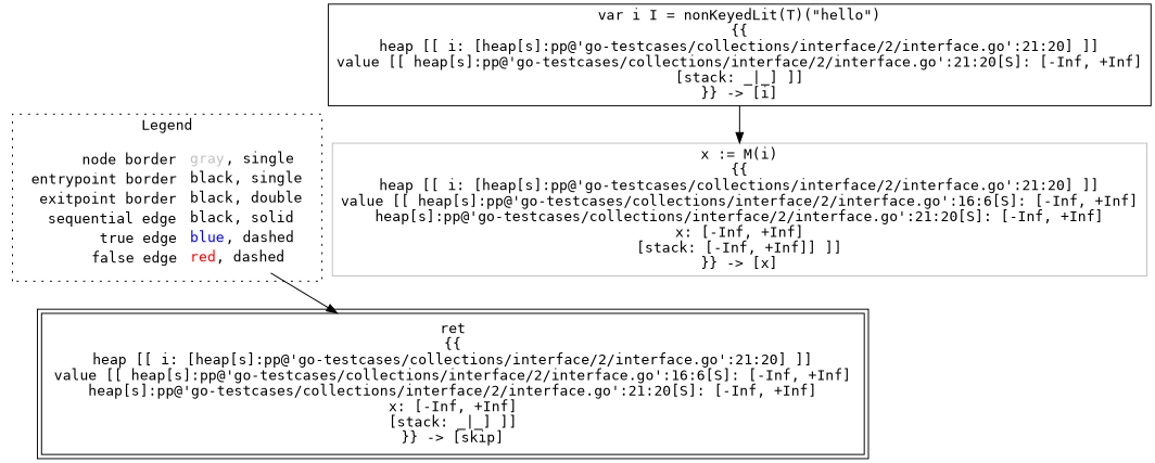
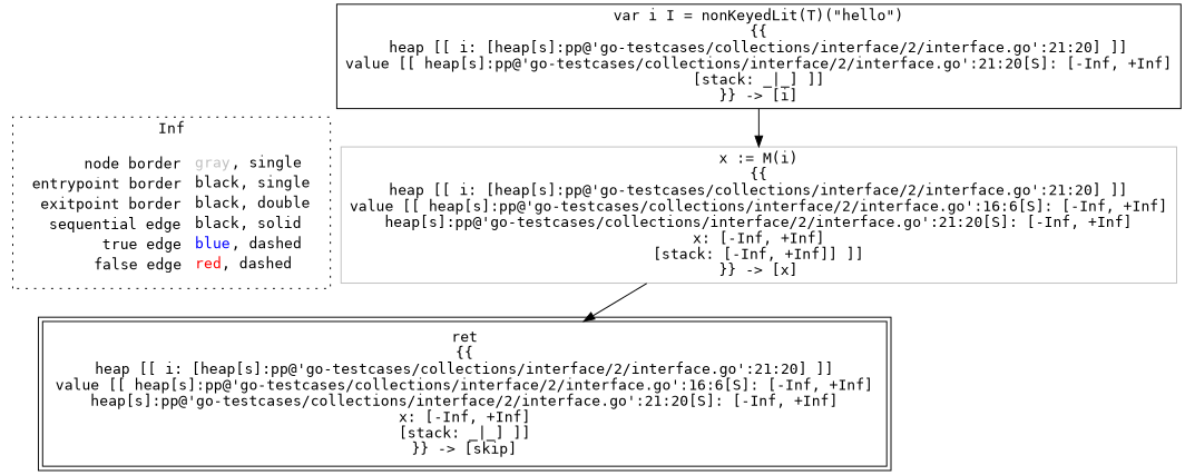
  digraph {
    fontname="DejaVu Sans Mono"
    node [shape=rect fontname="DejaVu Sans Mono" color=black]
    edge [color=black fontname="DejaVu Sans Mono"]
    n1 [label=<<table border="0" cellpadding="2" cellspacing="0" cellborder="0"><tr><td align="right">node border&nbsp;</td><td align="left"><font color="gray">gray</font>, single</td></tr><tr><td align="right">entrypoint border&nbsp;</td><td align="left"><font color="black">black</font>, single</td></tr><tr><td align="right">exitpoint border&nbsp;</td><td align="left"><font color="black">black</font>, double</td></tr><tr><td align="right">sequential edge&nbsp;</td><td align="left"><font color="black">black</font>, solid</td></tr><tr><td align="right">true edge&nbsp;</td><td align="left"><font color="blue">blue</font>, dashed</td></tr><tr><td align="right">false edge&nbsp;</td><td align="left"><font color="red">red</font>, dashed</td></tr></table>> shape=plaintext color=""]
    n2 [label=<var i I = nonKeyedLit(T)(&quot;hello&quot;)<BR/>{{<BR/>heap [[ i: [heap[s]:pp@'go-testcases/collections/interface/2/interface.go':21:20] ]]<BR/>value [[ heap[s]:pp@'go-testcases/collections/interface/2/interface.go':21:20[S]: [-Inf, +Inf]<BR/>[stack: _|_] ]]<BR/>}} -&gt; [i]>]
    n3 [color=gray label=<x := M(i)<BR/>{{<BR/>heap [[ i: [heap[s]:pp@'go-testcases/collections/interface/2/interface.go':21:20] ]]<BR/>value [[ heap[s]:pp@'go-testcases/collections/interface/2/interface.go':16:6[S]: [-Inf, +Inf]<BR/>heap[s]:pp@'go-testcases/collections/interface/2/interface.go':21:20[S]: [-Inf, +Inf]<BR/>x: [-Inf, +Inf]<BR/>[stack: [-Inf, +Inf]] ]]<BR/>}} -&gt; [x]>]
    n4 [label=<ret<BR/>{{<BR/>heap [[ i: [heap[s]:pp@'go-testcases/collections/interface/2/interface.go':21:20] ]]<BR/>value [[ heap[s]:pp@'go-testcases/collections/interface/2/interface.go':16:6[S]: [-Inf, +Inf]<BR/>heap[s]:pp@'go-testcases/collections/interface/2/interface.go':21:20[S]: [-Inf, +Inf]<BR/>x: [-Inf, +Inf]<BR/>[stack: _|_] ]]<BR/>}} -&gt; [skip]> peripheries=2]
    subgraph cluster_1 {
-     label=Legend
+     label=Inf
      style=dotted
      n1
    }
    n2 -> n3
-   n1 -> n4
+   n3 -> n4
  }
